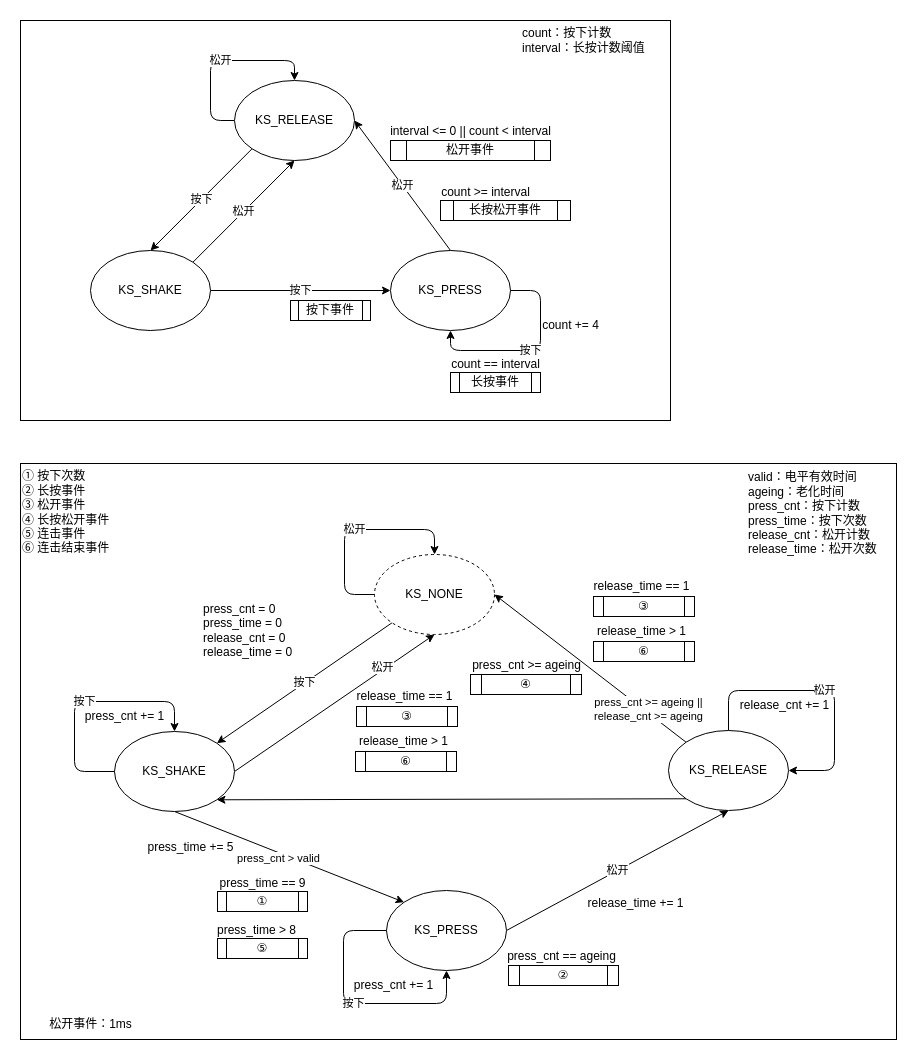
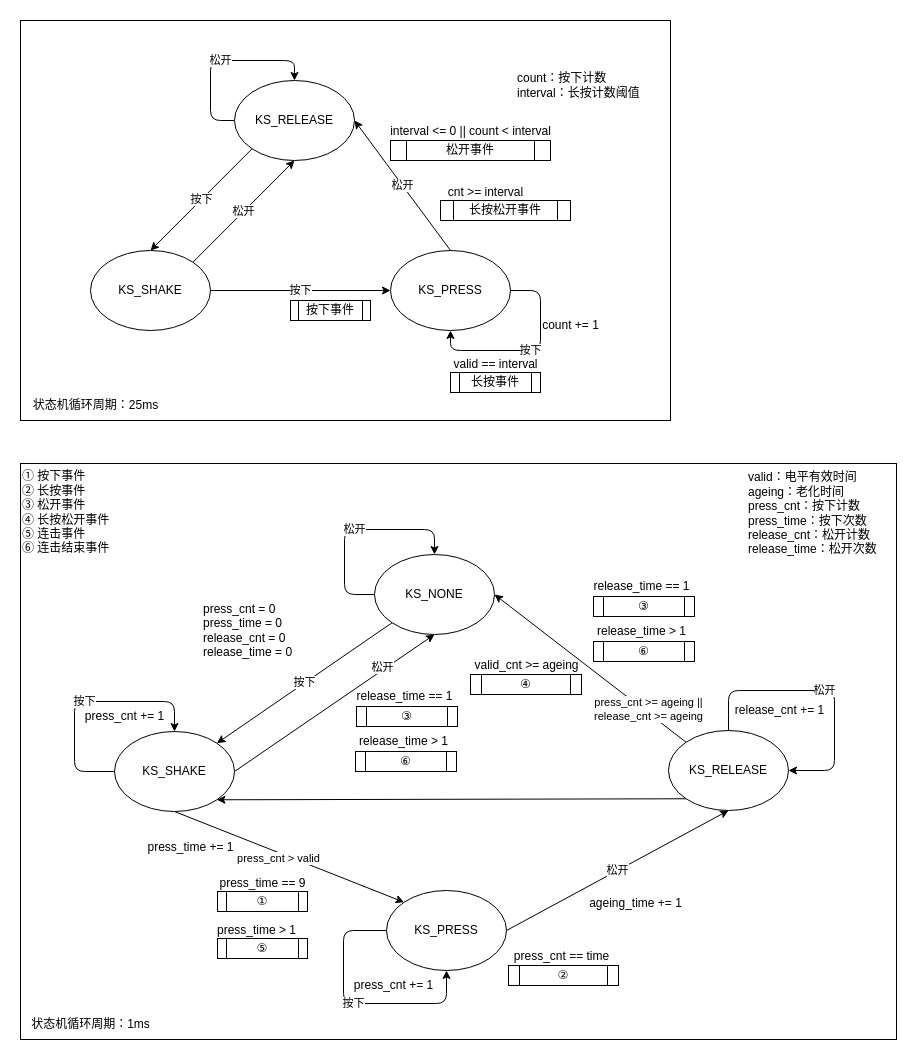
  <mxCell id="0" />
  <mxCell id="1" parent="0" />
  <mxCell id="2" value="" style="rounded=0;whiteSpace=wrap;html=1;" parent="1" vertex="1"><mxGeometry x="20" y="463" width="876" height="576" as="geometry" /></mxCell>
  <mxCell id="3" value="" style="rounded=0;whiteSpace=wrap;html=1;labelBackgroundColor=none;labelBorderColor=none;" parent="1" vertex="1"><mxGeometry x="20" y="20" width="650" height="400" as="geometry" /></mxCell>
  <mxCell id="4" value="松开" style="edgeStyle=none;html=1;exitX=0;exitY=0.5;exitDx=0;exitDy=0;entryX=0.5;entryY=0;entryDx=0;entryDy=0;" parent="1" source="6" target="6" edge="1"><mxGeometry relative="1" as="geometry"><mxPoint x="180" y="120" as="targetPoint" /><Array as="points"><mxPoint x="210" y="120" /><mxPoint x="210" y="60" /><mxPoint x="294" y="60" /></Array></mxGeometry></mxCell>
  <mxCell id="5" value="按下" style="edgeStyle=none;html=1;exitX=0;exitY=1;exitDx=0;exitDy=0;entryX=0.5;entryY=0;entryDx=0;entryDy=0;" parent="1" source="6" target="9" edge="1"><mxGeometry relative="1" as="geometry" /></mxCell>
  <mxCell id="6" value="KS_RELEASE" style="ellipse;whiteSpace=wrap;html=1;" parent="1" vertex="1"><mxGeometry x="234" y="80" width="120" height="80" as="geometry" /></mxCell>
  <mxCell id="7" value="松开" style="edgeStyle=none;html=1;exitX=1;exitY=0;exitDx=0;exitDy=0;entryX=0.5;entryY=1;entryDx=0;entryDy=0;" parent="1" source="9" target="6" edge="1"><mxGeometry relative="1" as="geometry" /></mxCell>
  <mxCell id="8" value="按下" style="edgeStyle=none;html=1;exitX=1;exitY=0.5;exitDx=0;exitDy=0;entryX=0;entryY=0.5;entryDx=0;entryDy=0;" parent="1" source="9" target="11" edge="1"><mxGeometry relative="1" as="geometry" /></mxCell>
  <mxCell id="9" value="KS_SHAKE" style="ellipse;whiteSpace=wrap;html=1;" parent="1" vertex="1"><mxGeometry x="90" y="250" width="120" height="80" as="geometry" /></mxCell>
  <mxCell id="10" value="松开" style="edgeStyle=none;html=1;exitX=0.5;exitY=0;exitDx=0;exitDy=0;entryX=1;entryY=0.5;entryDx=0;entryDy=0;" parent="1" source="11" target="6" edge="1"><mxGeometry relative="1" as="geometry" /></mxCell>
  <mxCell id="11" value="KS_PRESS" style="ellipse;whiteSpace=wrap;html=1;" parent="1" vertex="1"><mxGeometry x="390" y="250" width="120" height="80" as="geometry" /></mxCell>
  <mxCell id="12" value="按下事件" style="shape=process;whiteSpace=wrap;html=1;backgroundOutline=1;" parent="1" vertex="1"><mxGeometry x="290" y="300" width="80" height="20" as="geometry" /></mxCell>
  <mxCell id="13" value="按下" style="edgeStyle=none;html=1;exitX=1;exitY=0.5;exitDx=0;exitDy=0;entryX=0.5;entryY=1;entryDx=0;entryDy=0;" parent="1" source="11" target="11" edge="1"><mxGeometry relative="1" as="geometry"><Array as="points"><mxPoint x="540" y="290" /><mxPoint x="540" y="350" /><mxPoint x="450" y="350" /></Array></mxGeometry></mxCell>
- <mxCell id="14" value="count += 4" style="text;html=1;align=center;verticalAlign=middle;resizable=0;points=[];autosize=1;strokeColor=none;fillColor=none;" parent="1" vertex="1"><mxGeometry x="530" y="310" width="80" height="30" as="geometry" /></mxCell>
+ <mxCell id="14" value="count += 1" style="text;html=1;align=center;verticalAlign=middle;resizable=0;points=[];autosize=1;strokeColor=none;fillColor=none;" parent="1" vertex="1"><mxGeometry x="530" y="310" width="80" height="30" as="geometry" /></mxCell>
  <mxCell id="15" value="长按事件" style="shape=process;whiteSpace=wrap;html=1;backgroundOutline=1;" parent="1" vertex="1"><mxGeometry x="450" y="372" width="90" height="20" as="geometry" /></mxCell>
- <mxCell id="16" value="count == interval" style="text;html=1;align=center;verticalAlign=middle;resizable=0;points=[];autosize=1;strokeColor=none;fillColor=none;" parent="1" vertex="1"><mxGeometry x="440" y="349" width="110" height="30" as="geometry" /></mxCell>
+ <mxCell id="16" value="valid == interval" style="text;html=1;align=center;verticalAlign=middle;resizable=0;points=[];autosize=1;strokeColor=none;fillColor=none;" parent="1" vertex="1"><mxGeometry x="440" y="349" width="110" height="30" as="geometry" /></mxCell>
  <mxCell id="17" value="松开事件" style="shape=process;whiteSpace=wrap;html=1;backgroundOutline=1;" parent="1" vertex="1"><mxGeometry x="390" y="140" width="160" height="20" as="geometry" /></mxCell>
  <mxCell id="18" value="interval &amp;lt;= 0 || count &amp;lt; interval" style="text;html=1;align=center;verticalAlign=middle;resizable=0;points=[];autosize=1;strokeColor=none;fillColor=none;" parent="1" vertex="1"><mxGeometry x="380" y="116" width="180" height="30" as="geometry" /></mxCell>
  <mxCell id="19" value="长按松开事件" style="shape=process;whiteSpace=wrap;html=1;backgroundOutline=1;" parent="1" vertex="1"><mxGeometry x="440" y="200" width="130" height="20" as="geometry" /></mxCell>
- <mxCell id="20" value="count &amp;gt;= interval" style="text;html=1;align=center;verticalAlign=middle;resizable=0;points=[];autosize=1;strokeColor=none;fillColor=none;" parent="1" vertex="1"><mxGeometry x="430" y="177" width="110" height="30" as="geometry" /></mxCell>
- <mxCell id="22" value="count：按下计数&lt;br&gt;interval：长按计数阈值" style="text;html=1;align=left;verticalAlign=middle;resizable=0;points=[];autosize=1;strokeColor=none;fillColor=none;" parent="1" vertex="1"><mxGeometry x="520" y="20" width="150" height="40" as="geometry" /></mxCell>
+ <mxCell id="20" value="cnt &amp;gt;= interval" style="text;html=1;align=center;verticalAlign=middle;resizable=0;points=[];autosize=1;strokeColor=none;fillColor=none;" parent="1" vertex="1"><mxGeometry x="430" y="177" width="110" height="30" as="geometry" /></mxCell>
+ <mxCell id="21" value="状态机循环周期：25ms" style="text;html=1;align=center;verticalAlign=middle;resizable=0;points=[];autosize=1;strokeColor=none;fillColor=none;" parent="1" vertex="1"><mxGeometry x="20" y="390" width="150" height="30" as="geometry" /></mxCell>
+ <mxCell id="22" value="count：按下计数&lt;br&gt;interval：长按计数阈值" style="text;html=1;align=left;verticalAlign=middle;resizable=0;points=[];autosize=1;strokeColor=none;fillColor=none;" parent="1" vertex="1"><mxGeometry x="515" y="65" width="150" height="40" as="geometry" /></mxCell>
  <mxCell id="23" value="按下" style="edgeStyle=none;html=1;exitX=0;exitY=1;exitDx=0;exitDy=0;entryX=1;entryY=0;entryDx=0;entryDy=0;" parent="1" source="24" target="30" edge="1"><mxGeometry relative="1" as="geometry" /></mxCell>
- <mxCell id="24" value="KS_NONE" style="ellipse;whiteSpace=wrap;html=1;labelBackgroundColor=none;labelBorderColor=none;dashed=1;" parent="1" vertex="1"><mxGeometry x="374" y="554" width="120" height="80" as="geometry" /></mxCell>
+ <mxCell id="24" value="KS_NONE" style="ellipse;whiteSpace=wrap;html=1;labelBackgroundColor=none;labelBorderColor=none;" parent="1" vertex="1"><mxGeometry x="374" y="554" width="120" height="80" as="geometry" /></mxCell>
  <mxCell id="25" value="press_cnt &amp;gt;= ageing ||&lt;br&gt;release_cnt &amp;gt;= ageing" style="edgeStyle=none;html=1;exitX=0;exitY=0;exitDx=0;exitDy=0;entryX=1;entryY=0.5;entryDx=0;entryDy=0;align=center;" parent="1" source="27" target="24" edge="1"><mxGeometry x="-0.586" y="-4" relative="1" as="geometry"><mxPoint y="1" as="offset" /><mxPoint x="472" y="605" as="targetPoint" /></mxGeometry></mxCell>
  <mxCell id="26" style="edgeStyle=none;html=1;exitX=0;exitY=1;exitDx=0;exitDy=0;entryX=1;entryY=1;entryDx=0;entryDy=0;" edge="1" parent="1" source="27" target="30"><mxGeometry relative="1" as="geometry" /></mxCell>
  <mxCell id="27" value="KS_RELEASE" style="ellipse;whiteSpace=wrap;html=1;labelBackgroundColor=none;labelBorderColor=none;" parent="1" vertex="1"><mxGeometry x="668" y="730" width="120" height="80" as="geometry" /></mxCell>
  <mxCell id="28" value="松开" style="edgeStyle=none;html=1;exitX=1;exitY=0.5;exitDx=0;exitDy=0;entryX=0.5;entryY=1;entryDx=0;entryDy=0;" parent="1" source="30" target="24" edge="1"><mxGeometry x="0.493" y="2" relative="1" as="geometry"><mxPoint as="offset" /></mxGeometry></mxCell>
  <mxCell id="29" value="press_cnt &amp;gt; valid" style="edgeStyle=none;html=1;exitX=0.5;exitY=1;exitDx=0;exitDy=0;entryX=0;entryY=0;entryDx=0;entryDy=0;" parent="1" source="30" target="32" edge="1"><mxGeometry x="-0.076" y="-5" relative="1" as="geometry"><mxPoint as="offset" /></mxGeometry></mxCell>
  <mxCell id="30" value="KS_SHAKE" style="ellipse;whiteSpace=wrap;html=1;labelBackgroundColor=none;labelBorderColor=none;" parent="1" vertex="1"><mxGeometry x="114" y="731" width="120" height="80" as="geometry" /></mxCell>
  <mxCell id="31" value="松开" style="edgeStyle=none;html=1;exitX=1;exitY=0.5;exitDx=0;exitDy=0;entryX=0.5;entryY=1;entryDx=0;entryDy=0;" parent="1" source="32" target="27" edge="1"><mxGeometry relative="1" as="geometry"><mxPoint x="475" y="937" as="sourcePoint" /></mxGeometry></mxCell>
  <mxCell id="32" value="KS_PRESS" style="ellipse;whiteSpace=wrap;html=1;labelBackgroundColor=none;labelBorderColor=none;" parent="1" vertex="1"><mxGeometry x="386" y="890" width="120" height="80" as="geometry" /></mxCell>
  <mxCell id="33" value="松开" style="edgeStyle=none;html=1;exitX=0;exitY=0.5;exitDx=0;exitDy=0;entryX=0.5;entryY=0;entryDx=0;entryDy=0;" parent="1" source="24" target="24" edge="1"><mxGeometry relative="1" as="geometry"><Array as="points"><mxPoint x="344" y="594" /><mxPoint x="344" y="529" /><mxPoint x="434" y="529" /></Array></mxGeometry></mxCell>
- <mxCell id="34" value="① 按下次数&lt;br&gt;② 长按事件&lt;br&gt;③ 松开事件&lt;br&gt;④ 长按松开事件&lt;br&gt;⑤ 连击事件&lt;br&gt;⑥ 连击结束事件" style="text;html=1;align=left;verticalAlign=middle;resizable=0;points=[];autosize=1;strokeColor=none;fillColor=none;" parent="1" vertex="1"><mxGeometry x="20" y="463" width="105" height="98" as="geometry" /></mxCell>
+ <mxCell id="34" value="① 按下事件&lt;br&gt;② 长按事件&lt;br&gt;③ 松开事件&lt;br&gt;④ 长按松开事件&lt;br&gt;⑤ 连击事件&lt;br&gt;⑥ 连击结束事件" style="text;html=1;align=left;verticalAlign=middle;resizable=0;points=[];autosize=1;strokeColor=none;fillColor=none;" parent="1" vertex="1"><mxGeometry x="20" y="463" width="105" height="98" as="geometry" /></mxCell>
  <mxCell id="35" value="valid：电平有效时间&lt;br&gt;ageing：老化时间&lt;br&gt;press_cnt：按下计数&lt;br&gt;press_time：按下次数&lt;br&gt;release_cnt：松开计数&lt;br&gt;release_time：松开次数" style="text;html=1;align=left;verticalAlign=middle;resizable=0;points=[];autosize=1;strokeColor=none;fillColor=none;" parent="1" vertex="1"><mxGeometry x="746" y="463" width="150" height="100" as="geometry" /></mxCell>
  <mxCell id="36" value="press_cnt = 0&lt;br&gt;press_time = 0&lt;br&gt;release_cnt = 0&lt;br&gt;release_time = 0" style="text;html=1;align=left;verticalAlign=middle;resizable=0;points=[];autosize=1;strokeColor=none;fillColor=none;" parent="1" vertex="1"><mxGeometry x="201" y="595" width="110" height="70" as="geometry" /></mxCell>
  <mxCell id="37" value="按下" style="edgeStyle=none;html=1;exitX=0;exitY=0.5;exitDx=0;exitDy=0;entryX=0.5;entryY=0;entryDx=0;entryDy=0;" parent="1" source="30" target="30" edge="1"><mxGeometry relative="1" as="geometry"><Array as="points"><mxPoint x="74" y="771" /><mxPoint x="74" y="701" /><mxPoint x="174" y="701" /></Array></mxGeometry></mxCell>
  <mxCell id="38" value="press_cnt += 1" style="text;html=1;align=center;verticalAlign=middle;resizable=0;points=[];autosize=1;strokeColor=none;fillColor=none;" parent="1" vertex="1"><mxGeometry x="74" y="701" width="100" height="30" as="geometry" /></mxCell>
- <mxCell id="39" value="press_time += 5" style="text;html=1;align=center;verticalAlign=middle;resizable=0;points=[];autosize=1;strokeColor=none;fillColor=none;" parent="1" vertex="1"><mxGeometry x="135" y="832" width="110" height="30" as="geometry" /></mxCell>
+ <mxCell id="39" value="press_time += 1" style="text;html=1;align=center;verticalAlign=middle;resizable=0;points=[];autosize=1;strokeColor=none;fillColor=none;" parent="1" vertex="1"><mxGeometry x="135" y="832" width="110" height="30" as="geometry" /></mxCell>
  <mxCell id="40" value="①" style="shape=process;whiteSpace=wrap;html=1;backgroundOutline=1;labelBackgroundColor=none;labelBorderColor=none;" parent="1" vertex="1"><mxGeometry x="217" y="891" width="90" height="20" as="geometry" /></mxCell>
  <mxCell id="41" value="press_time == 9" style="text;html=1;align=center;verticalAlign=middle;resizable=0;points=[];autosize=1;strokeColor=none;fillColor=none;" parent="1" vertex="1"><mxGeometry x="207" y="868" width="110" height="30" as="geometry" /></mxCell>
  <mxCell id="42" value="⑤" style="shape=process;whiteSpace=wrap;html=1;backgroundOutline=1;labelBackgroundColor=none;labelBorderColor=none;" parent="1" vertex="1"><mxGeometry x="217" y="938" width="90" height="20" as="geometry" /></mxCell>
- <mxCell id="43" value="press_time &amp;gt; 8" style="text;html=1;align=center;verticalAlign=middle;resizable=0;points=[];autosize=1;strokeColor=none;fillColor=none;" parent="1" vertex="1"><mxGeometry x="206" y="915" width="100" height="30" as="geometry" /></mxCell>
+ <mxCell id="43" value="press_time &amp;gt; 1" style="text;html=1;align=center;verticalAlign=middle;resizable=0;points=[];autosize=1;strokeColor=none;fillColor=none;" parent="1" vertex="1"><mxGeometry x="206" y="915" width="100" height="30" as="geometry" /></mxCell>
  <mxCell id="44" value="按下" style="edgeStyle=none;html=1;exitX=0;exitY=0.5;exitDx=0;exitDy=0;entryX=0.5;entryY=1;entryDx=0;entryDy=0;" parent="1" source="32" target="32" edge="1"><mxGeometry relative="1" as="geometry"><Array as="points"><mxPoint x="343" y="930" /><mxPoint x="343" y="1003" /><mxPoint x="446" y="1003" /></Array></mxGeometry></mxCell>
  <mxCell id="45" value="press_cnt += 1" style="text;html=1;align=center;verticalAlign=middle;resizable=0;points=[];autosize=1;strokeColor=none;fillColor=none;" parent="1" vertex="1"><mxGeometry x="343" y="970" width="100" height="30" as="geometry" /></mxCell>
  <mxCell id="46" value="松开" style="edgeStyle=none;html=1;exitX=0.5;exitY=0;exitDx=0;exitDy=0;entryX=1;entryY=0.5;entryDx=0;entryDy=0;" parent="1" source="27" target="27" edge="1"><mxGeometry relative="1" as="geometry"><Array as="points"><mxPoint x="728" y="690" /><mxPoint x="834" y="690" /><mxPoint x="834" y="770" /></Array></mxGeometry></mxCell>
- <mxCell id="47" value="release_cnt += 1" style="text;html=1;align=center;verticalAlign=middle;resizable=0;points=[];autosize=1;strokeColor=none;fillColor=none;" parent="1" vertex="1"><mxGeometry x="729" y="690" width="110" height="30" as="geometry" /></mxCell>
- <mxCell id="48" value="release_time += 1" style="text;html=1;align=center;verticalAlign=middle;resizable=0;points=[];autosize=1;strokeColor=none;fillColor=none;" parent="1" vertex="1"><mxGeometry x="575" y="888" width="120" height="30" as="geometry" /></mxCell>
+ <mxCell id="47" value="release_cnt += 1" style="text;html=1;align=center;verticalAlign=middle;resizable=0;points=[];autosize=1;strokeColor=none;fillColor=none;" parent="1" vertex="1"><mxGeometry x="724" y="695" width="110" height="30" as="geometry" /></mxCell>
+ <mxCell id="48" value="ageing_time += 1" style="text;html=1;align=center;verticalAlign=middle;resizable=0;points=[];autosize=1;strokeColor=none;fillColor=none;" parent="1" vertex="1"><mxGeometry x="575" y="888" width="120" height="30" as="geometry" /></mxCell>
  <mxCell id="49" value="②" style="shape=process;whiteSpace=wrap;html=1;backgroundOutline=1;labelBackgroundColor=none;labelBorderColor=none;" parent="1" vertex="1"><mxGeometry x="508" y="965" width="110" height="20" as="geometry" /></mxCell>
- <mxCell id="50" value="press_cnt == ageing" style="text;html=1;align=center;verticalAlign=middle;resizable=0;points=[];autosize=1;strokeColor=none;fillColor=none;" parent="1" vertex="1"><mxGeometry x="496" y="941" width="130" height="30" as="geometry" /></mxCell>
- <mxCell id="51" value="press_cnt &amp;gt;= ageing" style="text;html=1;align=center;verticalAlign=middle;resizable=0;points=[];autosize=1;strokeColor=none;fillColor=none;" parent="1" vertex="1"><mxGeometry x="460.5" y="650" width="130" height="30" as="geometry" /></mxCell>
+ <mxCell id="50" value="press_cnt == time" style="text;html=1;align=center;verticalAlign=middle;resizable=0;points=[];autosize=1;strokeColor=none;fillColor=none;" parent="1" vertex="1"><mxGeometry x="496" y="941" width="130" height="30" as="geometry" /></mxCell>
+ <mxCell id="51" value="valid_cnt &amp;gt;= ageing" style="text;html=1;align=center;verticalAlign=middle;resizable=0;points=[];autosize=1;strokeColor=none;fillColor=none;" parent="1" vertex="1"><mxGeometry x="460.5" y="650" width="130" height="30" as="geometry" /></mxCell>
  <mxCell id="52" value="④" style="shape=process;whiteSpace=wrap;html=1;backgroundOutline=1;labelBackgroundColor=none;labelBorderColor=none;" parent="1" vertex="1"><mxGeometry x="470" y="674" width="111" height="20" as="geometry" /></mxCell>
  <mxCell id="53" value="③" style="shape=process;whiteSpace=wrap;html=1;backgroundOutline=1;labelBackgroundColor=none;labelBorderColor=none;" parent="1" vertex="1"><mxGeometry x="593" y="596" width="101" height="20" as="geometry" /></mxCell>
  <mxCell id="54" value="release_time == 1" style="text;html=1;align=center;verticalAlign=middle;resizable=0;points=[];autosize=1;strokeColor=none;fillColor=none;" parent="1" vertex="1"><mxGeometry x="581" y="571" width="120" height="30" as="geometry" /></mxCell>
  <mxCell id="55" value="⑥" style="shape=process;whiteSpace=wrap;html=1;backgroundOutline=1;labelBackgroundColor=none;labelBorderColor=none;" parent="1" vertex="1"><mxGeometry x="593" y="641" width="101" height="20" as="geometry" /></mxCell>
  <mxCell id="56" value="release_time &amp;gt; 1" style="text;html=1;align=center;verticalAlign=middle;resizable=0;points=[];autosize=1;strokeColor=none;fillColor=none;" parent="1" vertex="1"><mxGeometry x="586" y="616" width="110" height="30" as="geometry" /></mxCell>
- <mxCell id="57" value="松开事件：1ms" style="text;html=1;align=center;verticalAlign=middle;resizable=0;points=[];autosize=1;strokeColor=none;fillColor=none;" parent="1" vertex="1"><mxGeometry x="20" y="1009" width="140" height="30" as="geometry" /></mxCell>
+ <mxCell id="57" value="状态机循环周期：1ms" style="text;html=1;align=center;verticalAlign=middle;resizable=0;points=[];autosize=1;strokeColor=none;fillColor=none;" parent="1" vertex="1"><mxGeometry x="20" y="1009" width="140" height="30" as="geometry" /></mxCell>
  <mxCell id="58" value="③" style="shape=process;whiteSpace=wrap;html=1;backgroundOutline=1;labelBackgroundColor=none;labelBorderColor=none;" vertex="1" parent="1"><mxGeometry x="356" y="706" width="101" height="20" as="geometry" /></mxCell>
  <mxCell id="59" value="release_time == 1" style="text;html=1;align=center;verticalAlign=middle;resizable=0;points=[];autosize=1;strokeColor=none;fillColor=none;" vertex="1" parent="1"><mxGeometry x="344" y="681" width="120" height="30" as="geometry" /></mxCell>
  <mxCell id="60" value="⑥" style="shape=process;whiteSpace=wrap;html=1;backgroundOutline=1;labelBackgroundColor=none;labelBorderColor=none;" vertex="1" parent="1"><mxGeometry x="355" y="751" width="101" height="20" as="geometry" /></mxCell>
  <mxCell id="61" value="release_time &amp;gt; 1" style="text;html=1;align=center;verticalAlign=middle;resizable=0;points=[];autosize=1;strokeColor=none;fillColor=none;" vertex="1" parent="1"><mxGeometry x="348" y="726" width="110" height="30" as="geometry" /></mxCell>
